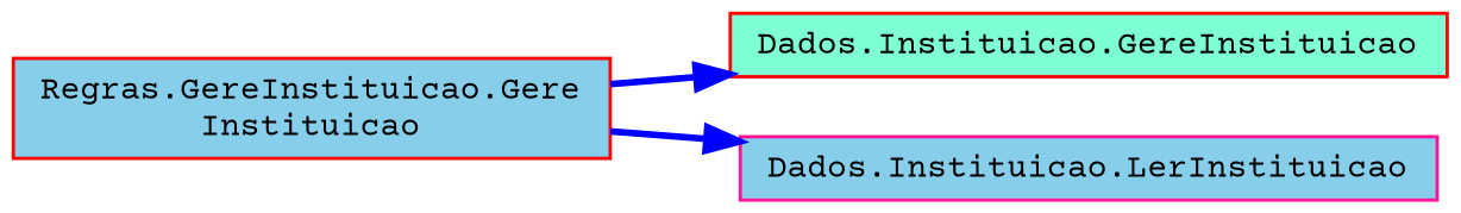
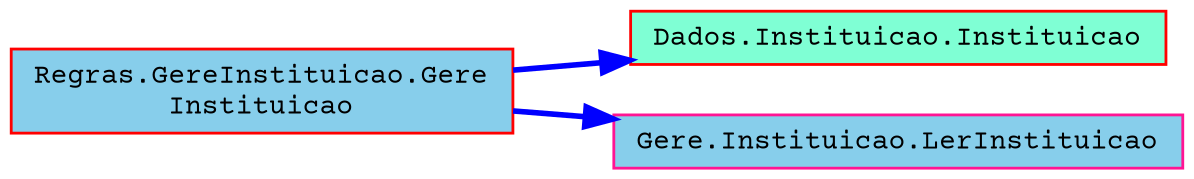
  digraph {
    fontname="Courier Prime"
    rankdir=RL
    node [color=red fillcolor=skyblue fontname="Courier Prime" fontsize=10 shape=box style=filled]
    edge [color=blue dir=back fontname="Courier Prime" fontsize=10 labelfontname=Helvetica labelfontsize=10 style=bold]
-   n1 [fillcolor=aquamarine fontcolor=black height=0.2 label="Dados.Instituicao.GereInstituicao" width=0.4]
+   n1 [fillcolor=aquamarine fontcolor=black height=0.2 label="Dados.Instituicao.Instituicao" width=0.4]
    n2 [height=0.2 label="Regras.GereInstituicao.Gere\lInstituicao" width=0.4]
-   n3 [color=deeppink height=0.2 label="Dados.Instituicao.LerInstituicao" width=0.4]
+   n3 [color=deeppink height=0.2 label="Gere.Instituicao.LerInstituicao" width=0.4]
    n1 -> n2
    n3 -> n2
  }
